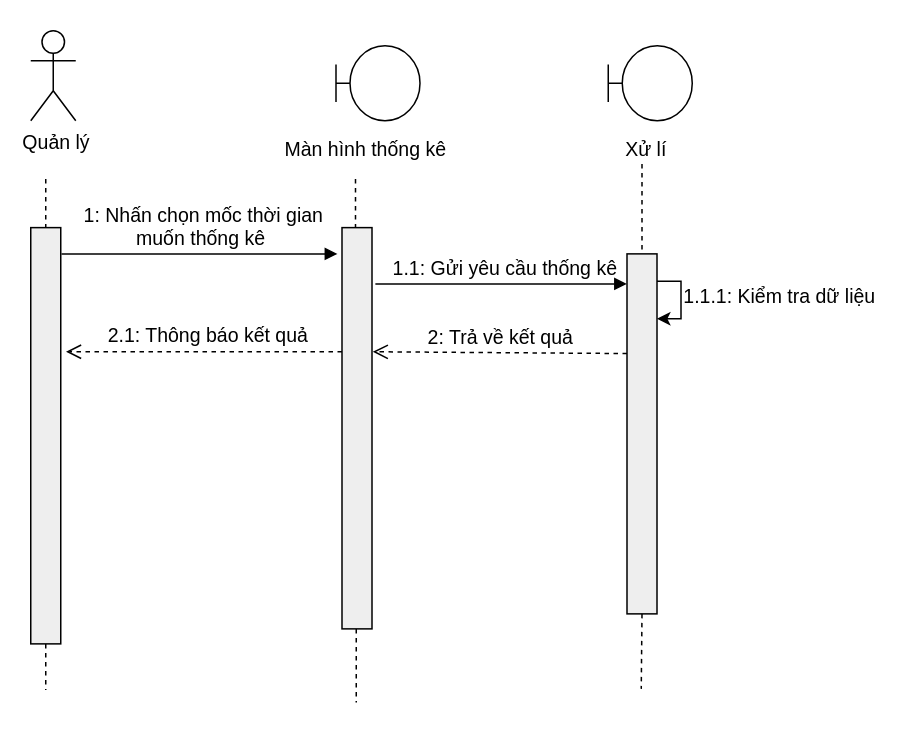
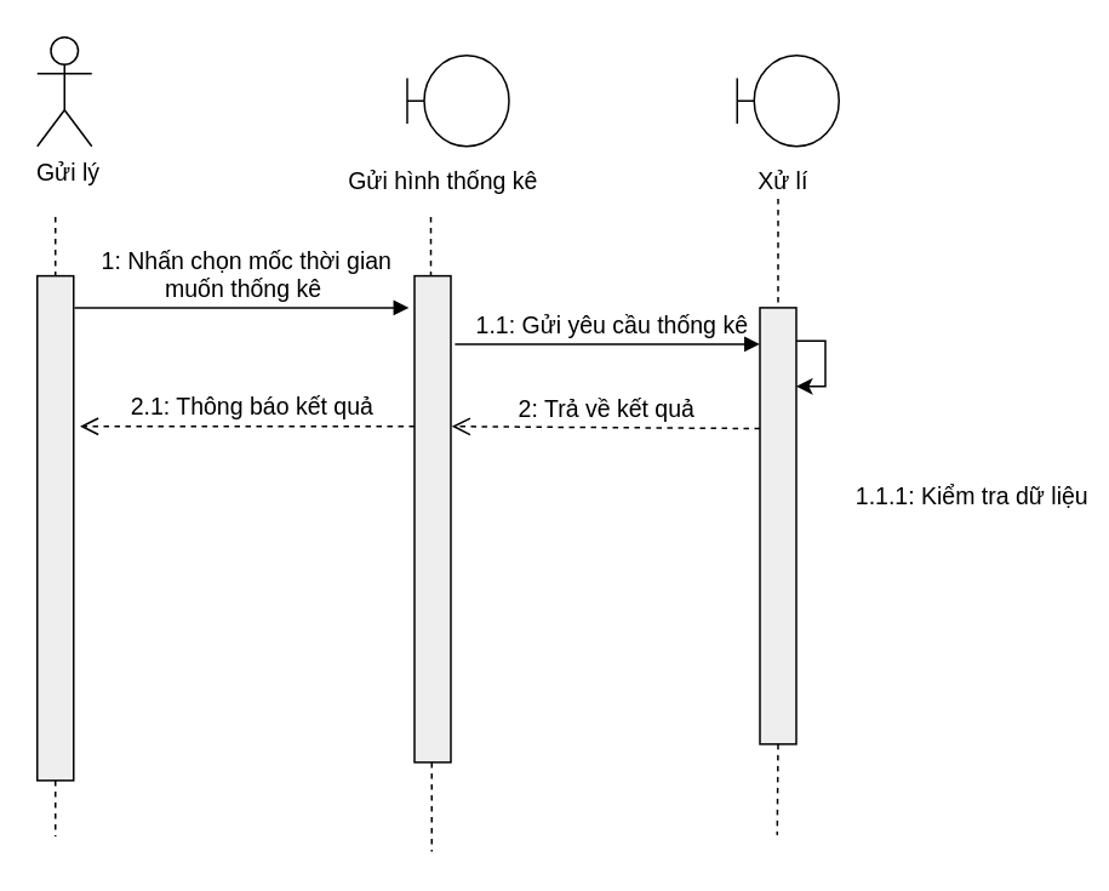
  <mxCell id="0" />
  <mxCell id="1" parent="0" />
  <mxCell id="2" value="" style="edgeStyle=none;html=1;dashed=1;endArrow=none;rounded=0;fontSize=13;" parent="1" edge="1"><mxGeometry x="1" relative="1" as="geometry"><mxPoint x="30" y="211.25" as="targetPoint" /><mxPoint x="30" y="118.75" as="sourcePoint" /></mxGeometry></mxCell>
  <mxCell id="3" value="" style="shape=umlBoundary;whiteSpace=wrap;html=1;fontSize=13;" parent="1" vertex="1"><mxGeometry x="223.5" y="30" width="56" height="50" as="geometry" /></mxCell>
- <mxCell id="4" value="Màn hình thống kê" style="text;html=1;align=center;verticalAlign=middle;resizable=0;points=[];autosize=1;strokeColor=none;fillColor=none;fontSize=13;" parent="1" vertex="1"><mxGeometry x="184" y="88.75" width="118" height="20" as="geometry" /></mxCell>
+ <mxCell id="4" value="Gửi hình thống kê" style="text;html=1;align=center;verticalAlign=middle;resizable=0;points=[];autosize=1;strokeColor=none;fillColor=none;fontSize=13;" parent="1" vertex="1"><mxGeometry x="184" y="88.75" width="118" height="20" as="geometry" /></mxCell>
  <mxCell id="5" value="" style="edgeStyle=none;html=1;dashed=1;endArrow=none;rounded=0;fontSize=13;" parent="1" edge="1"><mxGeometry x="1" relative="1" as="geometry"><mxPoint x="236.5" y="158.75" as="targetPoint" /><mxPoint x="236.5" y="118.75" as="sourcePoint" /></mxGeometry></mxCell>
- <mxCell id="6" value="&amp;nbsp;Quản lý" style="shape=umlActor;verticalLabelPosition=bottom;verticalAlign=top;html=1;outlineConnect=0;fontSize=13;" parent="1" vertex="1"><mxGeometry x="20" y="20" width="30" height="60" as="geometry" /></mxCell>
+ <mxCell id="6" value="&amp;nbsp;Gửi lý" style="shape=umlActor;verticalLabelPosition=bottom;verticalAlign=top;html=1;outlineConnect=0;fontSize=13;" parent="1" vertex="1"><mxGeometry x="20" y="20" width="30" height="60" as="geometry" /></mxCell>
  <mxCell id="7" value="" style="shape=umlBoundary;whiteSpace=wrap;html=1;fontSize=13;" parent="1" vertex="1"><mxGeometry x="405" y="30" width="56" height="50" as="geometry" /></mxCell>
  <mxCell id="8" value="Xử lí" style="text;html=1;align=center;verticalAlign=middle;resizable=0;points=[];autosize=1;strokeColor=none;fillColor=none;fontSize=13;" parent="1" vertex="1"><mxGeometry x="410" y="88.75" width="40" height="20" as="geometry" /></mxCell>
  <mxCell id="9" value="" style="shape=rect;html=1;fillColor=#eeeeee;fontSize=13;" parent="1" vertex="1"><mxGeometry x="20" y="151.25" width="20" height="277.5" as="geometry" /></mxCell>
  <mxCell id="10" value="" style="shape=rect;html=1;fillColor=#eeeeee;fontSize=13;" parent="1" vertex="1"><mxGeometry x="227.5" y="151.25" width="20" height="267.5" as="geometry" /></mxCell>
  <mxCell id="11" value="1: Nhấn chọn mốc thời gian&lt;br&gt;muốn thống kê&amp;nbsp;" style="html=1;verticalAlign=bottom;labelBackgroundColor=none;endArrow=block;endFill=1;endSize=6;align=center;rounded=0;fontSize=13;" parent="1" edge="1"><mxGeometry x="0.016" relative="1" as="geometry"><mxPoint x="40.5" y="168.75" as="sourcePoint" /><mxPoint x="224.5" y="168.75" as="targetPoint" /><mxPoint x="1" as="offset" /></mxGeometry></mxCell>
  <mxCell id="12" value="" style="edgeStyle=none;html=1;dashed=1;endArrow=none;rounded=0;startArrow=none;entryX=0.5;entryY=0;entryDx=0;entryDy=0;fontSize=13;" parent="1" target="15" edge="1"><mxGeometry relative="1" as="geometry"><mxPoint x="427.5" y="108.75" as="sourcePoint" /><mxPoint x="427.5" y="158.75" as="targetPoint" /><Array as="points" /></mxGeometry></mxCell>
  <mxCell id="13" value="" style="edgeStyle=none;html=1;dashed=1;endArrow=none;rounded=0;startArrow=none;fontSize=13;" parent="1" source="15" edge="1"><mxGeometry x="1" relative="1" as="geometry"><mxPoint x="427.5" y="258.75" as="targetPoint" /></mxGeometry></mxCell>
  <mxCell id="14" value="" style="edgeStyle=none;html=1;dashed=1;endArrow=none;rounded=0;fontSize=13;" parent="1" edge="1"><mxGeometry x="1" relative="1" as="geometry"><mxPoint x="427" y="328.75" as="targetPoint" /><mxPoint x="427" y="268.75" as="sourcePoint" /></mxGeometry></mxCell>
  <mxCell id="15" value="" style="shape=rect;html=1;fillColor=#eeeeee;fontSize=13;" parent="1" vertex="1"><mxGeometry x="417.5" y="168.75" width="20" height="240" as="geometry" /></mxCell>
  <mxCell id="16" value="2.1: Thông báo kết quả" style="html=1;verticalAlign=bottom;endArrow=open;dashed=1;endSize=8;rounded=0;fontSize=13;" parent="1" edge="1"><mxGeometry x="-0.016" relative="1" as="geometry"><mxPoint x="227.5" y="234" as="sourcePoint" /><mxPoint x="43.5" y="234" as="targetPoint" /><mxPoint x="1" as="offset" /></mxGeometry></mxCell>
  <mxCell id="17" value="1.1: Gửi yêu cầu thống kê" style="html=1;verticalAlign=bottom;labelBackgroundColor=none;endArrow=block;endFill=1;endSize=6;align=center;rounded=0;fontSize=13;" parent="1" edge="1"><mxGeometry x="0.016" relative="1" as="geometry"><mxPoint x="249.75" y="188.75" as="sourcePoint" /><mxPoint x="417.5" y="188.75" as="targetPoint" /><mxPoint x="1" as="offset" /></mxGeometry></mxCell>
- <mxCell id="18" value="1.1.1: Kiểm tra dữ liệu" style="text;html=1;align=center;verticalAlign=middle;resizable=0;points=[];autosize=1;strokeColor=none;fillColor=none;fontSize=13;" parent="1" vertex="1"><mxGeometry x="450" y="187" width="138" height="20" as="geometry" /></mxCell>
+ <mxCell id="18" value="1.1.1: Kiểm tra dữ liệu" style="text;html=1;align=center;verticalAlign=middle;resizable=0;points=[];autosize=1;strokeColor=none;fillColor=none;fontSize=13;" parent="1" vertex="1"><mxGeometry x="465" y="262" width="138" height="20" as="geometry" /></mxCell>
  <mxCell id="19" style="edgeStyle=elbowEdgeStyle;rounded=0;orthogonalLoop=1;jettySize=auto;html=1;exitX=1;exitY=0.25;exitDx=0;exitDy=0;entryX=1;entryY=0.5;entryDx=0;entryDy=0;fontSize=13;" parent="1" edge="1"><mxGeometry relative="1" as="geometry"><Array as="points"><mxPoint x="453.5" y="196" /></Array><mxPoint x="437.5" y="187" as="sourcePoint" /><mxPoint x="437.5" y="212" as="targetPoint" /></mxGeometry></mxCell>
  <mxCell id="20" value="2: Trả về kết quả" style="html=1;verticalAlign=bottom;endArrow=open;dashed=1;endSize=8;rounded=0;exitX=-0.05;exitY=0.822;exitDx=0;exitDy=0;exitPerimeter=0;fontSize=13;" parent="1" edge="1"><mxGeometry relative="1" as="geometry"><mxPoint x="417.5" y="235.2" as="sourcePoint" /><mxPoint x="248" y="234" as="targetPoint" /></mxGeometry></mxCell>
  <mxCell id="21" value="" style="edgeStyle=none;html=1;dashed=1;endArrow=none;rounded=0;fontSize=13;" parent="1" edge="1"><mxGeometry x="1" relative="1" as="geometry"><mxPoint x="237" y="467.75" as="targetPoint" /><mxPoint x="237" y="418.75" as="sourcePoint" /></mxGeometry></mxCell>
  <mxCell id="22" value="" style="edgeStyle=none;html=1;dashed=1;endArrow=none;rounded=0;startArrow=none;entryX=0.5;entryY=0;entryDx=0;entryDy=0;exitX=0.5;exitY=1;exitDx=0;exitDy=0;fontSize=13;" parent="1" source="15" edge="1"><mxGeometry relative="1" as="geometry"><mxPoint x="426" y="417.75" as="sourcePoint" /><mxPoint x="427" y="458.75" as="targetPoint" /><Array as="points" /></mxGeometry></mxCell>
  <mxCell id="23" value="" style="edgeStyle=none;html=1;dashed=1;endArrow=none;rounded=0;exitX=0.5;exitY=1;exitDx=0;exitDy=0;entryX=0.5;entryY=0;entryDx=0;entryDy=0;fontSize=13;" parent="1" source="9" edge="1"><mxGeometry x="1" relative="1" as="geometry"><mxPoint x="30" y="459.5" as="targetPoint" /><mxPoint x="245" y="428.75" as="sourcePoint" /></mxGeometry></mxCell>
